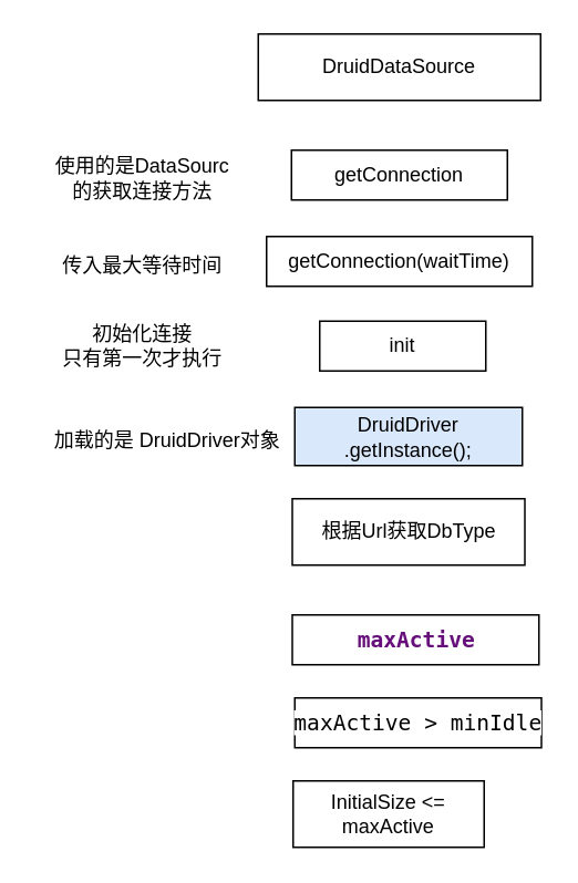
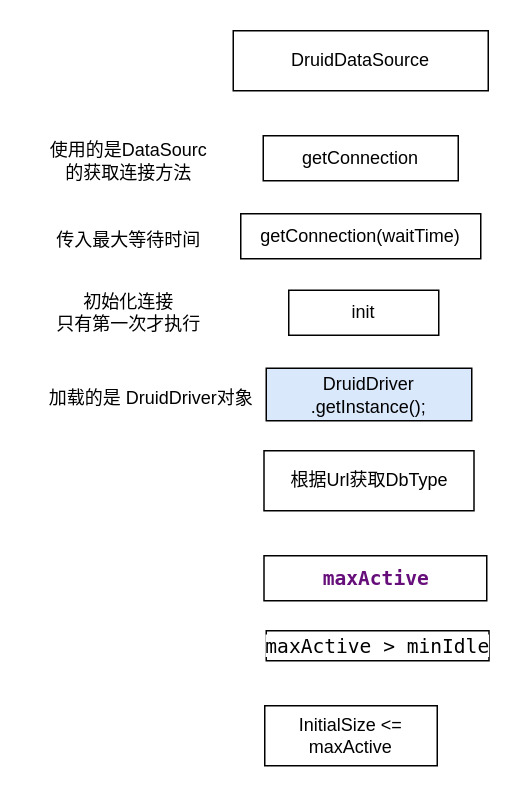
  <mxCell id="0" />
  <mxCell id="1" parent="0" />
  <mxCell id="2" value="DruidDataSource" style="rounded=0;whiteSpace=wrap;html=1;" vertex="1" parent="1"><mxGeometry x="155" y="20" width="170" height="40" as="geometry" /></mxCell>
  <mxCell id="3" value="getConnection" style="whiteSpace=wrap;html=1;" vertex="1" parent="1"><mxGeometry x="175" y="90" width="130" height="30" as="geometry" /></mxCell>
  <mxCell id="4" value="使用的是DataSourc&lt;br&gt;的获取连接方法" style="text;html=1;align=center;verticalAlign=middle;resizable=0;points=[];autosize=1;strokeColor=none;fillColor=none;" vertex="1" parent="1"><mxGeometry x="20" y="87" width="130" height="40" as="geometry" /></mxCell>
  <mxCell id="5" value="init" style="whiteSpace=wrap;html=1;" vertex="1" parent="1"><mxGeometry x="192" y="193" width="100" height="30" as="geometry" /></mxCell>
  <mxCell id="6" value="初始化连接&lt;br&gt;只有第一次才执行" style="text;html=1;align=center;verticalAlign=middle;resizable=0;points=[];autosize=1;strokeColor=none;fillColor=none;" vertex="1" parent="1"><mxGeometry x="25" y="188" width="120" height="40" as="geometry" /></mxCell>
  <mxCell id="7" value="传入最大等待时间" style="text;html=1;align=center;verticalAlign=middle;resizable=0;points=[];autosize=1;strokeColor=none;fillColor=none;" vertex="1" parent="1"><mxGeometry x="25" y="145" width="120" height="30" as="geometry" /></mxCell>
  <mxCell id="8" value="getConnection(waitTime)" style="whiteSpace=wrap;html=1;" vertex="1" parent="1"><mxGeometry x="160" y="142" width="160" height="30" as="geometry" /></mxCell>
  <mxCell id="9" value="加载的是 DruidDriver对象" style="text;html=1;align=center;verticalAlign=middle;resizable=0;points=[];autosize=1;strokeColor=none;fillColor=none;" vertex="1" parent="1"><mxGeometry x="20" y="250" width="160" height="30" as="geometry" /></mxCell>
  <mxCell id="10" value="DruidDriver&lt;br&gt;.getInstance();" style="whiteSpace=wrap;html=1;fillColor=#dae8fc;" vertex="1" parent="1"><mxGeometry x="177" y="245" width="137" height="35" as="geometry" /></mxCell>
  <mxCell id="11" value="根据Url获取DbType" style="whiteSpace=wrap;html=1;" vertex="1" parent="1"><mxGeometry x="175.5" y="300" width="140" height="40" as="geometry" /></mxCell>
  <mxCell id="12" value="&lt;pre style=&quot;background-color:#ffffff;color:#000000;font-family:'JetBrains Mono',monospace;font-size:9.8pt;&quot;&gt;&lt;span style=&quot;color:#660e7a;font-weight:bold;&quot;&gt;maxActive&lt;/span&gt;&lt;/pre&gt;" style="whiteSpace=wrap;html=1;" vertex="1" parent="1"><mxGeometry x="175.5" y="370" width="148.5" height="30" as="geometry" /></mxCell>
- <mxCell id="13" value="&lt;pre style=&quot;background-color:#ffffff;color:#000000;font-family:'JetBrains Mono',monospace;font-size:9.8pt;&quot;&gt;maxActive &amp;gt; minIdle&lt;/pre&gt;" style="whiteSpace=wrap;html=1;" vertex="1" parent="1"><mxGeometry x="177" y="420" width="148.5" height="30" as="geometry" /></mxCell>
+ <mxCell id="13" value="&lt;pre style=&quot;background-color:#ffffff;color:#000000;font-family:'JetBrains Mono',monospace;font-size:9.8pt;&quot;&gt;maxActive &amp;gt; minIdle&lt;/pre&gt;" style="whiteSpace=wrap;html=1;" vertex="1" parent="1"><mxGeometry x="177" y="420" width="148.5" height="20" as="geometry" /></mxCell>
  <mxCell id="14" value="InitialSize &amp;lt;= maxActive" style="whiteSpace=wrap;html=1;" vertex="1" parent="1"><mxGeometry x="176" y="470" width="115" height="40" as="geometry" /></mxCell>
